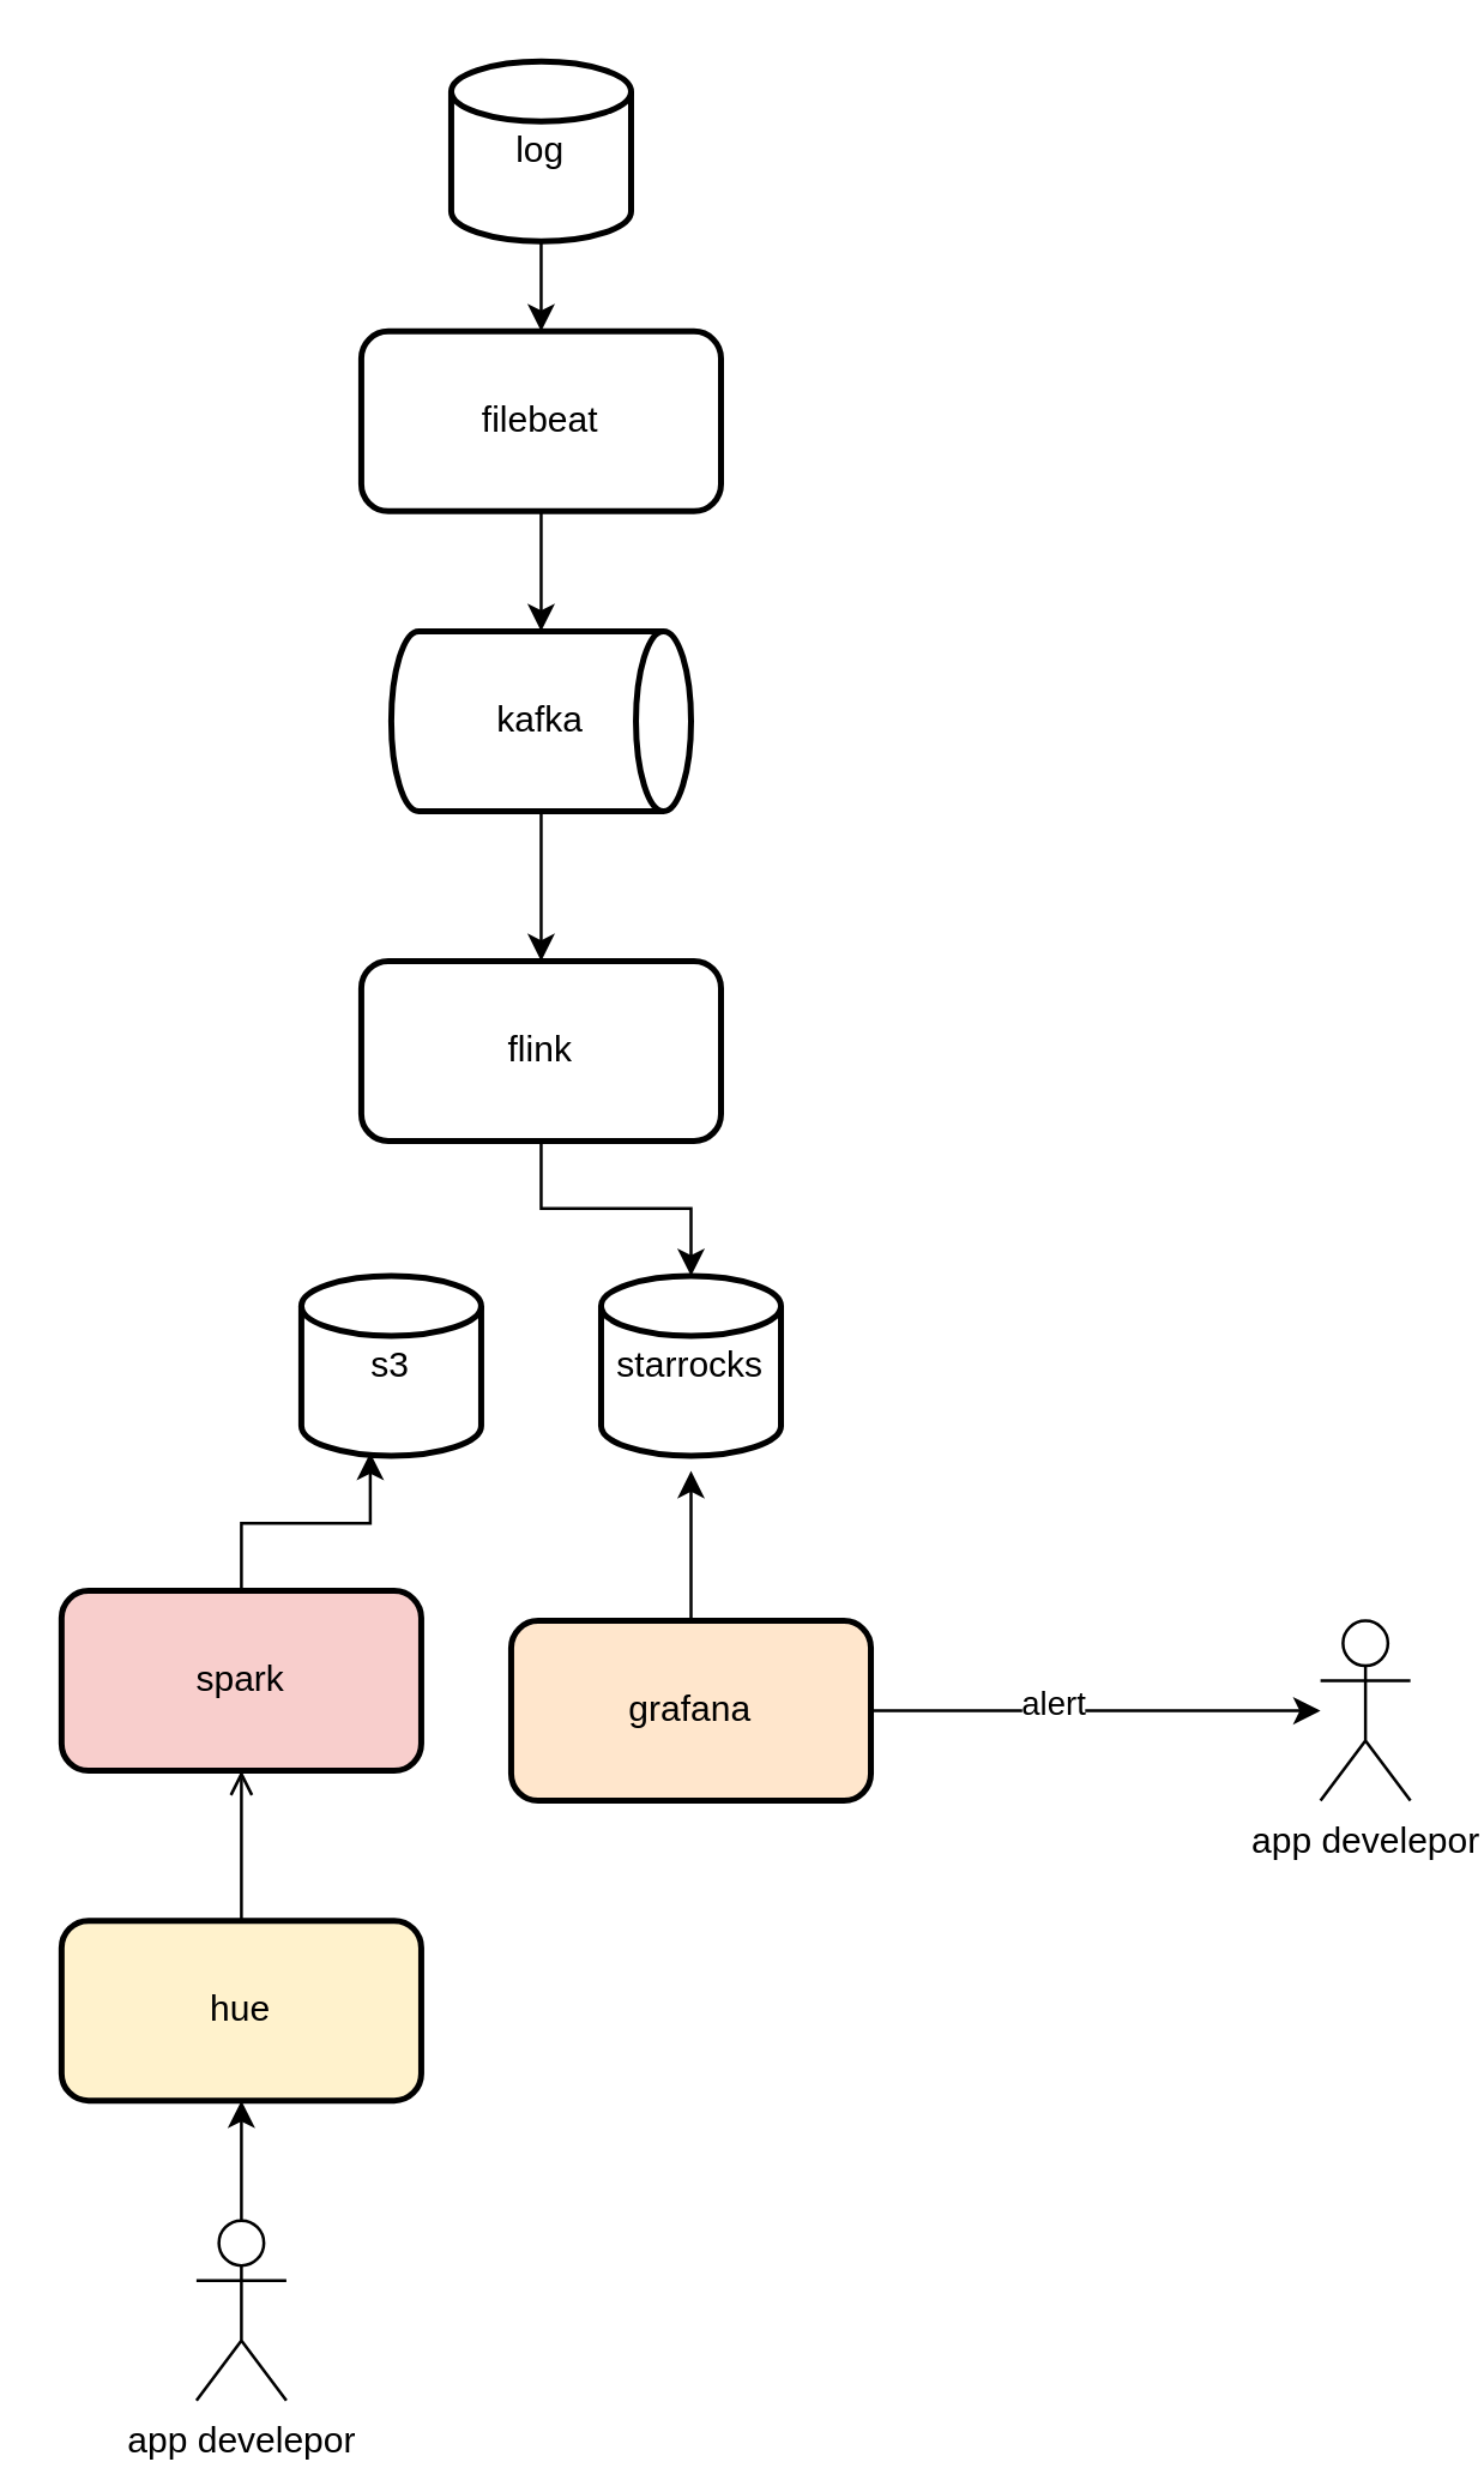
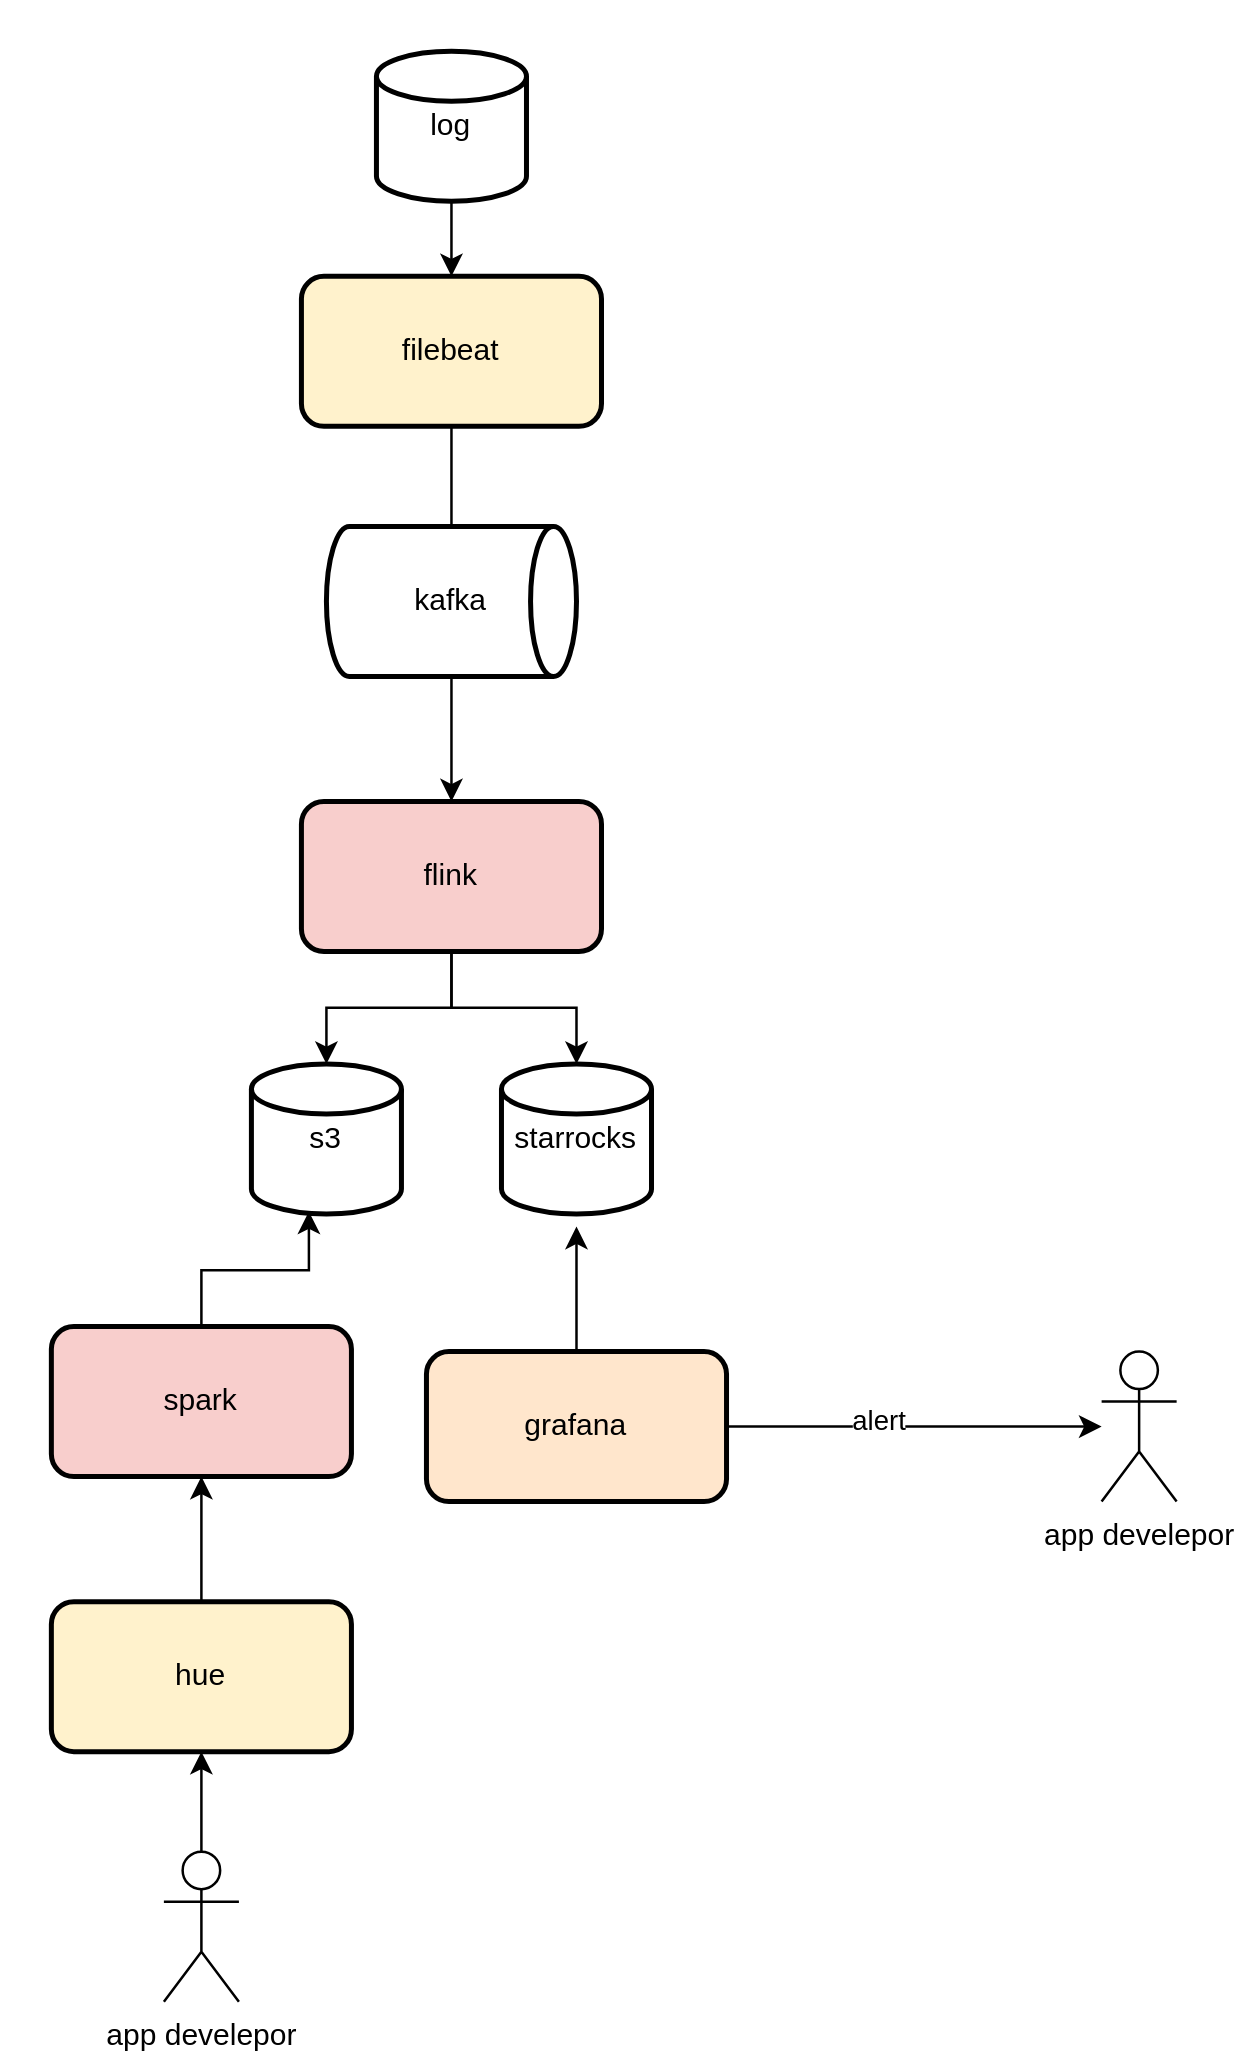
  <mxCell id="0" />
  <mxCell id="1" parent="0" />
  <mxCell id="2" value="" style="edgeStyle=orthogonalEdgeStyle;rounded=0;orthogonalLoop=1;jettySize=auto;html=1;" edge="1" parent="1" source="3" target="4"><mxGeometry relative="1" as="geometry" /></mxCell>
  <mxCell id="3" value="log" style="strokeWidth=2;html=1;shape=mxgraph.flowchart.database;whiteSpace=wrap;" vertex="1" parent="1"><mxGeometry x="150" y="20" width="60" height="60" as="geometry" /></mxCell>
- <mxCell id="4" value="filebeat" style="rounded=1;whiteSpace=wrap;html=1;strokeWidth=2;" vertex="1" parent="1"><mxGeometry x="120" y="110" width="120" height="60" as="geometry" /></mxCell>
+ <mxCell id="4" value="filebeat" style="rounded=1;whiteSpace=wrap;html=1;strokeWidth=2;fillColor=#fff2cc;" vertex="1" parent="1"><mxGeometry x="120" y="110" width="120" height="60" as="geometry" /></mxCell>
  <mxCell id="5" style="edgeStyle=orthogonalEdgeStyle;rounded=0;orthogonalLoop=1;jettySize=auto;html=1;" edge="1" parent="1" source="6" target="9"><mxGeometry relative="1" as="geometry" /></mxCell>
  <mxCell id="6" value="kafka" style="strokeWidth=2;html=1;shape=mxgraph.flowchart.direct_data;whiteSpace=wrap;" vertex="1" parent="1"><mxGeometry x="130" y="210" width="100" height="60" as="geometry" /></mxCell>
- <mxCell id="7" style="edgeStyle=orthogonalEdgeStyle;rounded=0;orthogonalLoop=1;jettySize=auto;html=1;entryX=0.5;entryY=0;entryDx=0;entryDy=0;entryPerimeter=0;" edge="1" parent="1" source="4" target="6"><mxGeometry relative="1" as="geometry" /></mxCell>
- <mxCell id="9" value="flink" style="rounded=1;whiteSpace=wrap;html=1;strokeWidth=2;" vertex="1" parent="1"><mxGeometry x="120" y="320" width="120" height="60" as="geometry" /></mxCell>
+ <mxCell id="7" style="edgeStyle=orthogonalEdgeStyle;rounded=0;orthogonalLoop=1;jettySize=auto;html=1;entryX=0.5;entryY=0;entryDx=0;entryDy=0;entryPerimeter=0;endArrow=none;" edge="1" parent="1" source="4" target="6"><mxGeometry relative="1" as="geometry" /></mxCell>
+ <mxCell id="8" style="edgeStyle=orthogonalEdgeStyle;rounded=0;orthogonalLoop=1;jettySize=auto;html=1;" edge="1" parent="1" source="9" target="10"><mxGeometry relative="1" as="geometry" /></mxCell>
+ <mxCell id="9" value="flink" style="rounded=1;whiteSpace=wrap;html=1;strokeWidth=2;fillColor=#f8cecc;" vertex="1" parent="1"><mxGeometry x="120" y="320" width="120" height="60" as="geometry" /></mxCell>
  <mxCell id="10" value="s3" style="strokeWidth=2;html=1;shape=mxgraph.flowchart.database;whiteSpace=wrap;" vertex="1" parent="1"><mxGeometry x="100" y="425" width="60" height="60" as="geometry" /></mxCell>
  <mxCell id="11" value="spark" style="rounded=1;whiteSpace=wrap;html=1;strokeWidth=2;fillColor=#f8cecc;" vertex="1" parent="1"><mxGeometry x="20" y="530" width="120" height="60" as="geometry" /></mxCell>
  <mxCell id="12" value="starrocks" style="strokeWidth=2;html=1;shape=mxgraph.flowchart.database;whiteSpace=wrap;" vertex="1" parent="1"><mxGeometry x="200" y="425" width="60" height="60" as="geometry" /></mxCell>
  <mxCell id="13" style="edgeStyle=orthogonalEdgeStyle;rounded=0;orthogonalLoop=1;jettySize=auto;html=1;exitX=0.5;exitY=1;exitDx=0;exitDy=0;entryX=0.5;entryY=0;entryDx=0;entryDy=0;entryPerimeter=0;" edge="1" parent="1" source="9" target="12"><mxGeometry relative="1" as="geometry" /></mxCell>
  <mxCell id="14" style="edgeStyle=orthogonalEdgeStyle;rounded=0;orthogonalLoop=1;jettySize=auto;html=1;entryX=0.383;entryY=0.983;entryDx=0;entryDy=0;entryPerimeter=0;" edge="1" parent="1" source="11" target="10"><mxGeometry relative="1" as="geometry" /></mxCell>
- <mxCell id="15" style="edgeStyle=orthogonalEdgeStyle;rounded=0;orthogonalLoop=1;jettySize=auto;html=1;entryX=0.5;entryY=1;entryDx=0;entryDy=0;endArrow=open;" edge="1" parent="1" source="16" target="11"><mxGeometry relative="1" as="geometry" /></mxCell>
+ <mxCell id="15" style="edgeStyle=orthogonalEdgeStyle;rounded=0;orthogonalLoop=1;jettySize=auto;html=1;entryX=0.5;entryY=1;entryDx=0;entryDy=0;" edge="1" parent="1" source="16" target="11"><mxGeometry relative="1" as="geometry" /></mxCell>
  <mxCell id="16" value="hue" style="rounded=1;whiteSpace=wrap;html=1;strokeWidth=2;fillColor=#fff2cc;" vertex="1" parent="1"><mxGeometry x="20" y="640" width="120" height="60" as="geometry" /></mxCell>
  <mxCell id="17" style="edgeStyle=orthogonalEdgeStyle;rounded=0;orthogonalLoop=1;jettySize=auto;html=1;entryX=0.5;entryY=1;entryDx=0;entryDy=0;" edge="1" parent="1" source="18" target="16"><mxGeometry relative="1" as="geometry" /></mxCell>
  <mxCell id="18" value="app develepor" style="shape=umlActor;verticalLabelPosition=bottom;verticalAlign=top;html=1;" vertex="1" parent="1"><mxGeometry x="65" y="740" width="30" height="60" as="geometry" /></mxCell>
  <mxCell id="19" style="edgeStyle=orthogonalEdgeStyle;rounded=0;orthogonalLoop=1;jettySize=auto;html=1;" edge="1" parent="1" source="22"><mxGeometry relative="1" as="geometry"><mxPoint x="230" y="490" as="targetPoint" /></mxGeometry></mxCell>
  <mxCell id="20" style="edgeStyle=orthogonalEdgeStyle;rounded=0;orthogonalLoop=1;jettySize=auto;html=1;" edge="1" parent="1" source="22" target="23"><mxGeometry relative="1" as="geometry" /></mxCell>
  <mxCell id="21" value="alert" style="edgeLabel;html=1;align=center;verticalAlign=middle;resizable=0;points=[];" vertex="1" connectable="0" parent="20"><mxGeometry x="-0.2" y="3" relative="1" as="geometry"><mxPoint as="offset" /></mxGeometry></mxCell>
  <mxCell id="22" value="grafana" style="rounded=1;whiteSpace=wrap;html=1;strokeWidth=2;fillColor=#ffe6cc;" vertex="1" parent="1"><mxGeometry x="170" y="540" width="120" height="60" as="geometry" /></mxCell>
  <mxCell id="23" value="app develepor" style="shape=umlActor;verticalLabelPosition=bottom;verticalAlign=top;html=1;" vertex="1" parent="1"><mxGeometry x="440" y="540" width="30" height="60" as="geometry" /></mxCell>
